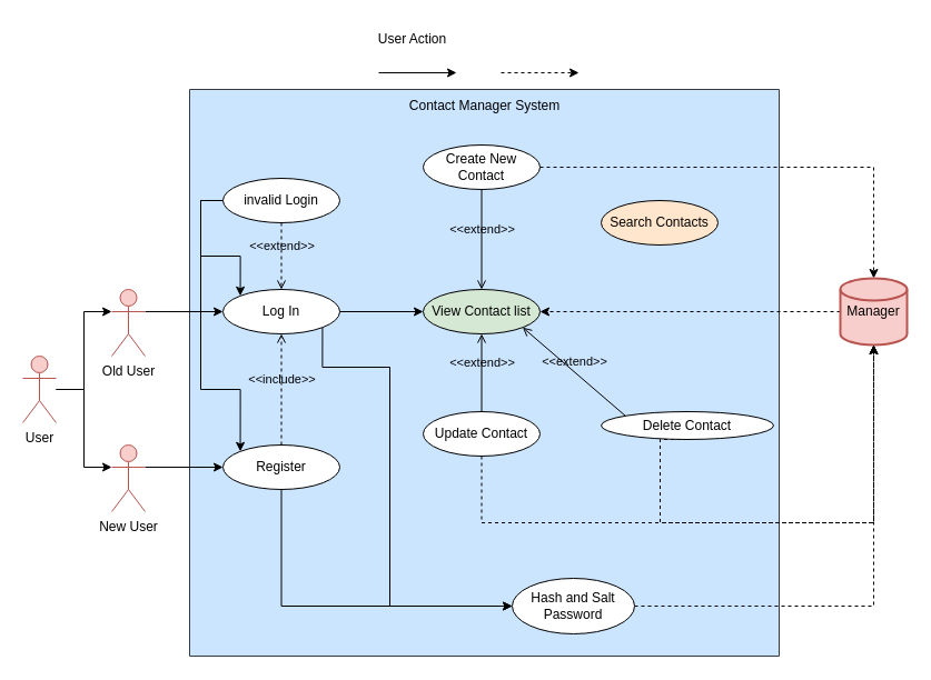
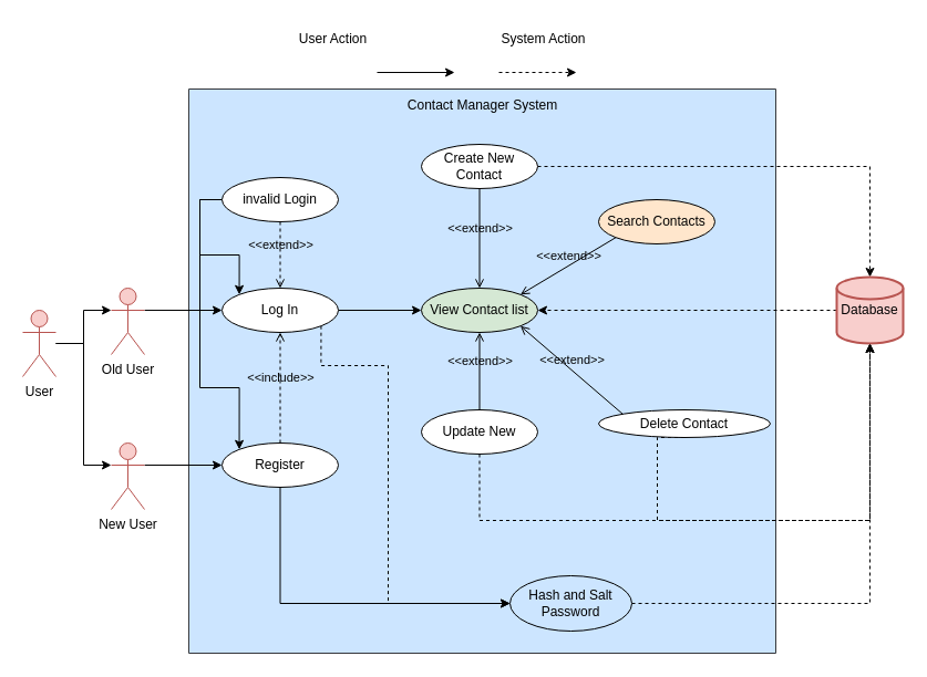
  <mxCell id="0" />
  <mxCell id="1" parent="0" />
  <mxCell id="2" value="" style="verticalLabelPosition=bottom;verticalAlign=top;html=1;shape=mxgraph.basic.rect;fillColor2=none;strokeWidth=1;size=20;indent=5;fillColor=#cce5ff;strokeColor=#36393d;" vertex="1" parent="1"><mxGeometry x="170" y="80" width="530" height="510" as="geometry" /></mxCell>
  <mxCell id="3" style="edgeStyle=orthogonalEdgeStyle;rounded=0;orthogonalLoop=1;jettySize=auto;html=1;exitX=1;exitY=0.333;exitDx=0;exitDy=0;exitPerimeter=0;entryX=0;entryY=0.5;entryDx=0;entryDy=0;" edge="1" parent="1" source="4" target="8"><mxGeometry relative="1" as="geometry" /></mxCell>
  <mxCell id="4" value="Old User" style="shape=umlActor;verticalLabelPosition=bottom;verticalAlign=top;html=1;fillColor=#f8cecc;strokeColor=#b85450;" vertex="1" parent="1"><mxGeometry x="100" y="260" width="30" height="60" as="geometry" /></mxCell>
  <mxCell id="5" value="Contact Manager System" style="text;html=1;align=center;verticalAlign=middle;resizable=0;points=[];autosize=1;strokeColor=none;fillColor=none;" vertex="1" parent="1"><mxGeometry x="355" y="80" width="160" height="30" as="geometry" /></mxCell>
  <mxCell id="6" style="edgeStyle=orthogonalEdgeStyle;rounded=0;orthogonalLoop=1;jettySize=auto;html=1;entryX=0;entryY=0.5;entryDx=0;entryDy=0;" edge="1" parent="1" source="8" target="14"><mxGeometry relative="1" as="geometry" /></mxCell>
- <mxCell id="7" style="edgeStyle=orthogonalEdgeStyle;rounded=0;orthogonalLoop=1;jettySize=auto;html=1;exitX=1;exitY=1;exitDx=0;exitDy=0;entryX=0;entryY=0.5;entryDx=0;entryDy=0;dashed=0;" edge="1" parent="1" source="8" target="21"><mxGeometry relative="1" as="geometry"><Array as="points"><mxPoint x="289" y="330" /><mxPoint x="350" y="330" /><mxPoint x="350" y="545" /></Array></mxGeometry></mxCell>
+ <mxCell id="7" style="edgeStyle=orthogonalEdgeStyle;rounded=0;orthogonalLoop=1;jettySize=auto;html=1;exitX=1;exitY=1;exitDx=0;exitDy=0;entryX=0;entryY=0.5;entryDx=0;entryDy=0;dashed=1;" edge="1" parent="1" source="8" target="21"><mxGeometry relative="1" as="geometry"><Array as="points"><mxPoint x="289" y="330" /><mxPoint x="350" y="330" /><mxPoint x="350" y="545" /></Array></mxGeometry></mxCell>
  <mxCell id="8" value="Log In" style="ellipse;whiteSpace=wrap;html=1;" vertex="1" parent="1"><mxGeometry x="200" y="260" width="105" height="40" as="geometry" /></mxCell>
  <mxCell id="9" style="edgeStyle=orthogonalEdgeStyle;rounded=0;orthogonalLoop=1;jettySize=auto;html=1;exitX=0.5;exitY=1;exitDx=0;exitDy=0;entryX=0;entryY=0.5;entryDx=0;entryDy=0;dashed=0;" edge="1" parent="1" source="10" target="21"><mxGeometry relative="1" as="geometry" /></mxCell>
  <mxCell id="10" value="Register" style="ellipse;whiteSpace=wrap;html=1;" vertex="1" parent="1"><mxGeometry x="200" y="400" width="105" height="40" as="geometry" /></mxCell>
  <mxCell id="11" style="edgeStyle=orthogonalEdgeStyle;rounded=0;orthogonalLoop=1;jettySize=auto;html=1;exitX=1;exitY=0.333;exitDx=0;exitDy=0;exitPerimeter=0;entryX=0;entryY=0.5;entryDx=0;entryDy=0;" edge="1" parent="1" source="12" target="10"><mxGeometry relative="1" as="geometry" /></mxCell>
  <mxCell id="12" value="New User" style="shape=umlActor;verticalLabelPosition=bottom;verticalAlign=top;html=1;fillColor=#f8cecc;strokeColor=#b85450;" vertex="1" parent="1"><mxGeometry x="100" y="400" width="30" height="60" as="geometry" /></mxCell>
  <mxCell id="13" value="&amp;lt;&amp;lt;include&amp;gt;&amp;gt;" style="html=1;verticalAlign=bottom;labelBackgroundColor=none;endArrow=open;endFill=0;dashed=1;rounded=0;exitX=0.5;exitY=0;exitDx=0;exitDy=0;entryX=0.5;entryY=1;entryDx=0;entryDy=0;" edge="1" parent="1" source="10" target="8"><mxGeometry width="160" relative="1" as="geometry"><mxPoint x="350" y="300" as="sourcePoint" /><mxPoint x="510" y="300" as="targetPoint" /></mxGeometry></mxCell>
  <mxCell id="14" value="View Contact list" style="ellipse;whiteSpace=wrap;html=1;fillColor=#d5e8d4;" vertex="1" parent="1"><mxGeometry x="380" y="260" width="105" height="40" as="geometry" /></mxCell>
  <mxCell id="15" value="Search Contacts" style="ellipse;whiteSpace=wrap;html=1;fillColor=#ffe6cc;" vertex="1" parent="1"><mxGeometry x="540" y="180" width="105" height="40" as="geometry" /></mxCell>
  <mxCell id="16" style="edgeStyle=orthogonalEdgeStyle;rounded=0;orthogonalLoop=1;jettySize=auto;html=1;exitX=0.5;exitY=1;exitDx=0;exitDy=0;entryX=0.5;entryY=1;entryDx=0;entryDy=0;entryPerimeter=0;dashed=1;" edge="1" parent="1" source="17" target="26"><mxGeometry relative="1" as="geometry"><Array as="points"><mxPoint x="433" y="470" /><mxPoint x="785" y="470" /></Array></mxGeometry></mxCell>
- <mxCell id="17" value="Update Contact" style="ellipse;whiteSpace=wrap;html=1;" vertex="1" parent="1"><mxGeometry x="380" y="370" width="105" height="40" as="geometry" /></mxCell>
+ <mxCell id="17" value="Update New" style="ellipse;whiteSpace=wrap;html=1;" vertex="1" parent="1"><mxGeometry x="380" y="370" width="105" height="40" as="geometry" /></mxCell>
  <mxCell id="18" style="edgeStyle=orthogonalEdgeStyle;rounded=0;orthogonalLoop=1;jettySize=auto;html=1;exitX=1;exitY=0.5;exitDx=0;exitDy=0;entryX=0.5;entryY=0;entryDx=0;entryDy=0;entryPerimeter=0;dashed=1;" edge="1" parent="1" source="19" target="26"><mxGeometry relative="1" as="geometry" /></mxCell>
  <mxCell id="19" value="Create New Contact" style="ellipse;whiteSpace=wrap;html=1;" vertex="1" parent="1"><mxGeometry x="380" y="130" width="105" height="40" as="geometry" /></mxCell>
  <mxCell id="20" style="edgeStyle=orthogonalEdgeStyle;rounded=0;orthogonalLoop=1;jettySize=auto;html=1;exitX=1;exitY=0.5;exitDx=0;exitDy=0;entryX=0.5;entryY=1;entryDx=0;entryDy=0;entryPerimeter=0;dashed=1;" edge="1" parent="1" source="21" target="26"><mxGeometry relative="1" as="geometry"><mxPoint x="786.65" y="338.49" as="targetPoint" /></mxGeometry></mxCell>
- <mxCell id="21" value="Hash and Salt Password" style="ellipse;whiteSpace=wrap;html=1;" vertex="1" parent="1"><mxGeometry x="460" y="520" width="110" height="50" as="geometry" /></mxCell>
+ <mxCell id="21" value="Hash and Salt Password" style="ellipse;whiteSpace=wrap;html=1;fillColor=#cce5ff;" vertex="1" parent="1"><mxGeometry x="460" y="520" width="110" height="50" as="geometry" /></mxCell>
  <mxCell id="22" style="edgeStyle=orthogonalEdgeStyle;rounded=0;orthogonalLoop=1;jettySize=auto;html=1;entryX=0;entryY=0.333;entryDx=0;entryDy=0;entryPerimeter=0;" edge="1" parent="1" source="24" target="4"><mxGeometry relative="1" as="geometry" /></mxCell>
  <mxCell id="23" style="edgeStyle=orthogonalEdgeStyle;rounded=0;orthogonalLoop=1;jettySize=auto;html=1;entryX=0;entryY=0.333;entryDx=0;entryDy=0;entryPerimeter=0;" edge="1" parent="1" source="24" target="12"><mxGeometry relative="1" as="geometry" /></mxCell>
- <mxCell id="24" value="User" style="shape=umlActor;verticalLabelPosition=bottom;verticalAlign=top;html=1;fillColor=#f8cecc;strokeColor=#b85450;" vertex="1" parent="1"><mxGeometry x="20" y="320" width="30" height="60" as="geometry" /></mxCell>
+ <mxCell id="24" value="User" style="shape=umlActor;verticalLabelPosition=bottom;verticalAlign=top;html=1;fillColor=#f8cecc;strokeColor=#b85450;" vertex="1" parent="1"><mxGeometry x="20" y="280" width="30" height="60" as="geometry" /></mxCell>
  <mxCell id="25" style="edgeStyle=orthogonalEdgeStyle;rounded=0;orthogonalLoop=1;jettySize=auto;html=1;entryX=1;entryY=0.5;entryDx=0;entryDy=0;dashed=1;" edge="1" parent="1" source="26" target="14"><mxGeometry relative="1" as="geometry" /></mxCell>
- <mxCell id="26" value="&lt;p style=&quot;line-height: 130%;&quot;&gt;Manager&lt;/p&gt;" style="strokeWidth=2;html=1;shape=mxgraph.flowchart.database;whiteSpace=wrap;fillColor=#f8cecc;strokeColor=#b85450;" vertex="1" parent="1"><mxGeometry x="755" y="250" width="60" height="60" as="geometry" /></mxCell>
+ <mxCell id="26" value="&lt;p style=&quot;line-height: 130%;&quot;&gt;Database&lt;/p&gt;" style="strokeWidth=2;html=1;shape=mxgraph.flowchart.database;whiteSpace=wrap;fillColor=#f8cecc;strokeColor=#b85450;" vertex="1" parent="1"><mxGeometry x="755" y="250" width="60" height="60" as="geometry" /></mxCell>
  <mxCell id="27" style="edgeStyle=orthogonalEdgeStyle;rounded=0;orthogonalLoop=1;jettySize=auto;html=1;exitX=0;exitY=0.5;exitDx=0;exitDy=0;entryX=0;entryY=0;entryDx=0;entryDy=0;" edge="1" parent="1" source="29" target="10"><mxGeometry relative="1" as="geometry"><Array as="points"><mxPoint x="180" y="180" /><mxPoint x="180" y="350" /><mxPoint x="216" y="350" /></Array></mxGeometry></mxCell>
  <mxCell id="28" style="edgeStyle=orthogonalEdgeStyle;rounded=0;orthogonalLoop=1;jettySize=auto;html=1;exitX=0;exitY=0.5;exitDx=0;exitDy=0;entryX=0;entryY=0;entryDx=0;entryDy=0;" edge="1" parent="1" source="29" target="8"><mxGeometry relative="1" as="geometry" /></mxCell>
  <mxCell id="29" value="invalid Login" style="ellipse;whiteSpace=wrap;html=1;" vertex="1" parent="1"><mxGeometry x="200" y="160" width="105" height="40" as="geometry" /></mxCell>
  <mxCell id="30" value="&amp;lt;&amp;lt;extend&amp;gt;&amp;gt;" style="html=1;verticalAlign=bottom;labelBackgroundColor=none;endArrow=open;endFill=0;dashed=1;rounded=0;entryX=0.5;entryY=0;entryDx=0;entryDy=0;exitX=0.5;exitY=1;exitDx=0;exitDy=0;" edge="1" parent="1" source="29" target="8"><mxGeometry width="160" relative="1" as="geometry"><mxPoint x="90" y="150" as="sourcePoint" /><mxPoint x="520" y="280" as="targetPoint" /></mxGeometry></mxCell>
  <mxCell id="31" style="edgeStyle=orthogonalEdgeStyle;rounded=0;orthogonalLoop=1;jettySize=auto;html=1;exitX=0.5;exitY=1;exitDx=0;exitDy=0;entryX=0.5;entryY=1;entryDx=0;entryDy=0;entryPerimeter=0;dashed=1;" edge="1" parent="1" source="32" target="26"><mxGeometry relative="1" as="geometry"><Array as="points"><mxPoint x="593" y="470" /><mxPoint x="785" y="470" /></Array></mxGeometry></mxCell>
  <mxCell id="32" value="Delete Contact" style="ellipse;whiteSpace=wrap;html=1;" vertex="1" parent="1"><mxGeometry x="540" y="370" width="155" height="25" as="geometry" /></mxCell>
  <mxCell id="33" value="&amp;lt;&amp;lt;extend&amp;gt;&amp;gt;" style="html=1;verticalAlign=bottom;labelBackgroundColor=none;endArrow=open;endFill=0;rounded=0;entryX=1;entryY=1;entryDx=0;entryDy=0;exitX=0;exitY=0;exitDx=0;exitDy=0;" edge="1" parent="1" source="32" target="14"><mxGeometry width="160" relative="1" as="geometry"><mxPoint x="283" y="230" as="sourcePoint" /><mxPoint x="283" y="290" as="targetPoint" /></mxGeometry></mxCell>
+ <mxCell id="34" value="&amp;lt;&amp;lt;extend&amp;gt;&amp;gt;" style="html=1;verticalAlign=bottom;labelBackgroundColor=none;endArrow=open;endFill=0;rounded=0;exitX=0;exitY=1;exitDx=0;exitDy=0;entryX=1;entryY=0;entryDx=0;entryDy=0;" edge="1" parent="1" source="15" target="14"><mxGeometry width="160" relative="1" as="geometry"><mxPoint x="293" y="240" as="sourcePoint" /><mxPoint x="293" y="300" as="targetPoint" /></mxGeometry></mxCell>
  <mxCell id="35" value="&amp;lt;&amp;lt;extend&amp;gt;&amp;gt;" style="html=1;verticalAlign=bottom;labelBackgroundColor=none;endArrow=open;endFill=0;rounded=0;entryX=0.5;entryY=0;entryDx=0;entryDy=0;exitX=0.5;exitY=1;exitDx=0;exitDy=0;" edge="1" parent="1" source="19" target="14"><mxGeometry width="160" relative="1" as="geometry"><mxPoint x="303" y="250" as="sourcePoint" /><mxPoint x="303" y="310" as="targetPoint" /></mxGeometry></mxCell>
  <mxCell id="36" value="&amp;lt;&amp;lt;extend&amp;gt;&amp;gt;" style="html=1;verticalAlign=bottom;labelBackgroundColor=none;endArrow=open;endFill=0;rounded=0;exitX=0.5;exitY=0;exitDx=0;exitDy=0;entryX=0.5;entryY=1;entryDx=0;entryDy=0;" edge="1" parent="1" source="17" target="14"><mxGeometry width="160" relative="1" as="geometry"><mxPoint x="313" y="260" as="sourcePoint" /><mxPoint x="313" y="320" as="targetPoint" /></mxGeometry></mxCell>
  <mxCell id="37" value="" style="endArrow=classic;html=1;rounded=0;" edge="1" parent="1"><mxGeometry width="50" height="50" relative="1" as="geometry"><mxPoint x="340" y="65" as="sourcePoint" /><mxPoint x="410" y="65" as="targetPoint" /></mxGeometry></mxCell>
  <mxCell id="38" value="" style="endArrow=classic;html=1;rounded=0;dashed=1;" edge="1" parent="1"><mxGeometry width="50" height="50" relative="1" as="geometry"><mxPoint x="450" y="65" as="sourcePoint" /><mxPoint x="520" y="65" as="targetPoint" /></mxGeometry></mxCell>
- <mxCell id="39" value="User Action" style="text;html=1;align=center;verticalAlign=middle;resizable=0;points=[];autosize=1;strokeColor=none;fillColor=none;" vertex="1" parent="1"><mxGeometry x="330" y="20" width="80" height="30" as="geometry" /></mxCell>
+ <mxCell id="39" value="User Action" style="text;html=1;align=center;verticalAlign=middle;resizable=0;points=[];autosize=1;strokeColor=none;fillColor=none;" vertex="1" parent="1"><mxGeometry x="260" y="20" width="80" height="30" as="geometry" /></mxCell>
+ <mxCell id="40" value="System Action" style="text;html=1;align=center;verticalAlign=middle;resizable=0;points=[];autosize=1;strokeColor=none;fillColor=none;" vertex="1" parent="1"><mxGeometry x="440" y="20" width="100" height="30" as="geometry" /></mxCell>
